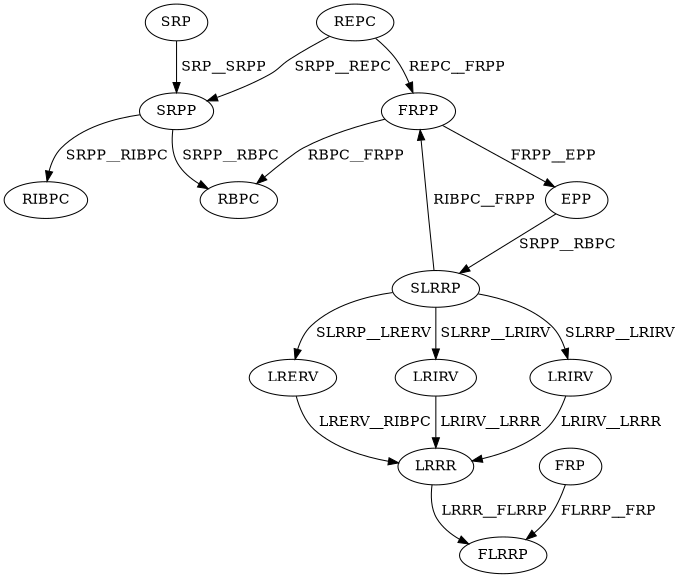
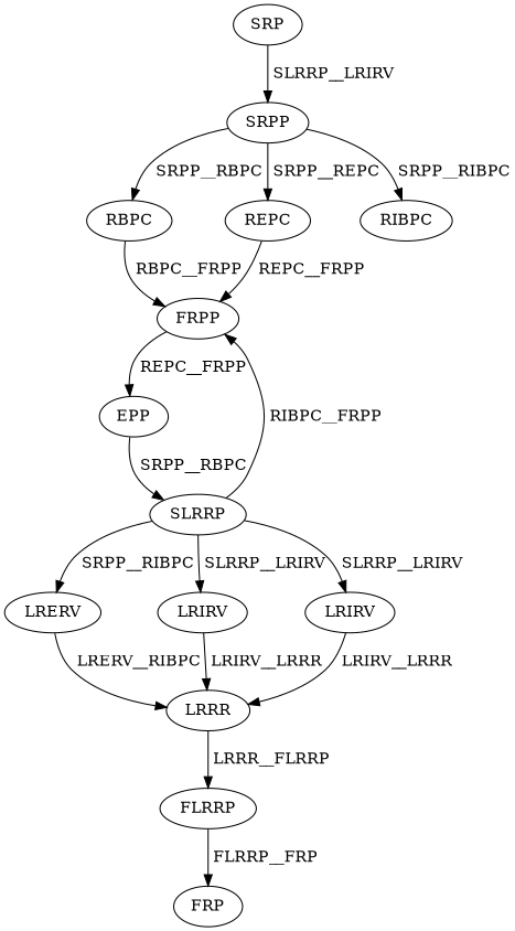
  digraph {
    node [color=black fontcolor=black]
    edge [color=black fontcolor=black]
    n1 [label=SRP]
    n2 [label=SRPP]
    n3 [label=RBPC]
    n4 [label=REPC]
    n5 [label=RIBPC]
    n6 [label=FRPP]
    n7 [label=EPP]
    n8 [label=SLRRP]
    n9 [label=LRERV]
    n10 [label=LRIRV]
    n11 [label=LRIRV]
    n12 [label=LRRR]
    n13 [label=FLRRP]
    n14 [label=FRP]
-   n1 -> n2 [label=" SRP__SRPP"]
+   n1 -> n2 [label=" SLRRP__LRIRV"]
    n2 -> n3 [label=" SRPP__RBPC"]
-   n4 -> n2 [label=" SRPP__REPC"]
+   n2 -> n4 [label=" SRPP__REPC"]
    n2 -> n5 [label=" SRPP__RIBPC"]
-   n6 -> n3 [label=" RBPC__FRPP"]
+   n3 -> n6 [label=" RBPC__FRPP"]
    n4 -> n6 [label=" REPC__FRPP"]
-   n6 -> n7 [label=" FRPP__EPP"]
+   n6 -> n7 [label=" REPC__FRPP"]
    n7 -> n8 [label=" SRPP__RBPC"]
    n8 -> n6 [label=" RIBPC__FRPP"]
-   n8 -> n9 [label=" SLRRP__LRERV"]
+   n8 -> n9 [label=" SRPP__RIBPC"]
    n8 -> n10 [label=" SLRRP__LRIRV"]
    n8 -> n11 [label=" SLRRP__LRIRV"]
    n9 -> n12 [label=" LRERV__RIBPC"]
    n10 -> n12 [label=" LRIRV__LRRR"]
    n11 -> n12 [label=" LRIRV__LRRR"]
    n12 -> n13 [label=" LRRR__FLRRP"]
-   n14 -> n13 [label=" FLRRP__FRP"]
+   n13 -> n14 [label=" FLRRP__FRP"]
  }
